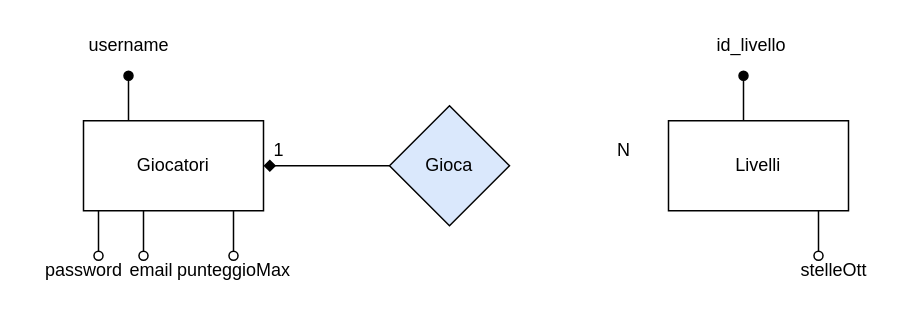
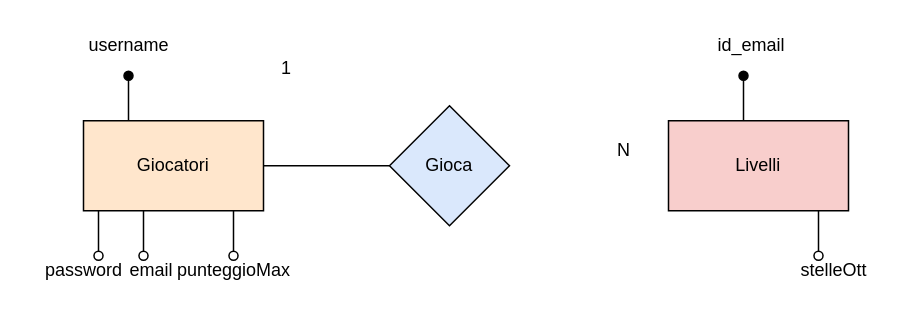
  <mxCell id="0" />
  <mxCell id="1" parent="0" />
- <mxCell id="2" value="&lt;font style=&quot;vertical-align: inherit&quot;&gt;&lt;font style=&quot;vertical-align: inherit&quot;&gt;&lt;font style=&quot;vertical-align: inherit&quot;&gt;&lt;font style=&quot;vertical-align: inherit&quot;&gt;Giocatori&lt;/font&gt;&lt;/font&gt;&lt;/font&gt;&lt;/font&gt;" style="rounded=0;whiteSpace=wrap;html=1;" parent="1" vertex="1"><mxGeometry x="55" y="80" width="120" height="60" as="geometry" /></mxCell>
+ <mxCell id="2" value="&lt;font style=&quot;vertical-align: inherit&quot;&gt;&lt;font style=&quot;vertical-align: inherit&quot;&gt;&lt;font style=&quot;vertical-align: inherit&quot;&gt;&lt;font style=&quot;vertical-align: inherit&quot;&gt;Giocatori&lt;/font&gt;&lt;/font&gt;&lt;/font&gt;&lt;/font&gt;" style="rounded=0;whiteSpace=wrap;html=1;fillColor=#ffe6cc;" parent="1" vertex="1"><mxGeometry x="55" y="80" width="120" height="60" as="geometry" /></mxCell>
  <mxCell id="3" value="" style="endArrow=none;html=1;entryX=0.5;entryY=1;entryDx=0;entryDy=0;startArrow=oval;startFill=0;" parent="1" edge="1"><mxGeometry width="50" height="50" relative="1" as="geometry"><mxPoint x="65" y="170" as="sourcePoint" /><mxPoint x="65" y="140" as="targetPoint" /><Array as="points"><mxPoint x="65" y="160" /></Array></mxGeometry></mxCell>
  <mxCell id="4" value="" style="endArrow=none;html=1;entryX=0.5;entryY=1;entryDx=0;entryDy=0;startArrow=oval;startFill=0;" parent="1" edge="1"><mxGeometry width="50" height="50" relative="1" as="geometry"><mxPoint x="95" y="170" as="sourcePoint" /><mxPoint x="95" y="140" as="targetPoint" /><Array as="points"><mxPoint x="95" y="160" /></Array></mxGeometry></mxCell>
  <mxCell id="5" value="" style="endArrow=none;html=1;entryX=0.5;entryY=1;entryDx=0;entryDy=0;startArrow=oval;startFill=0;" parent="1" edge="1"><mxGeometry width="50" height="50" relative="1" as="geometry"><mxPoint x="155" y="170" as="sourcePoint" /><mxPoint x="155" y="140" as="targetPoint" /><Array as="points"><mxPoint x="155" y="160" /></Array></mxGeometry></mxCell>
  <mxCell id="6" value="" style="endArrow=none;html=1;entryX=0.25;entryY=0;entryDx=0;entryDy=0;startArrow=oval;startFill=1;fillColor=#000000;" parent="1" target="2" edge="1"><mxGeometry width="50" height="50" relative="1" as="geometry"><mxPoint x="85" y="50" as="sourcePoint" /><mxPoint x="15" y="40" as="targetPoint" /><Array as="points" /></mxGeometry></mxCell>
- <mxCell id="7" value="&lt;font style=&quot;vertical-align: inherit&quot;&gt;&lt;font style=&quot;vertical-align: inherit&quot;&gt;&lt;font style=&quot;vertical-align: inherit&quot;&gt;&lt;font style=&quot;vertical-align: inherit&quot;&gt;Livelli&lt;/font&gt;&lt;/font&gt;&lt;/font&gt;&lt;/font&gt;" style="rounded=0;whiteSpace=wrap;html=1;" parent="1" vertex="1"><mxGeometry x="445" y="80" width="120" height="60" as="geometry" /></mxCell>
+ <mxCell id="7" value="&lt;font style=&quot;vertical-align: inherit&quot;&gt;&lt;font style=&quot;vertical-align: inherit&quot;&gt;&lt;font style=&quot;vertical-align: inherit&quot;&gt;&lt;font style=&quot;vertical-align: inherit&quot;&gt;Livelli&lt;/font&gt;&lt;/font&gt;&lt;/font&gt;&lt;/font&gt;" style="rounded=0;whiteSpace=wrap;html=1;fillColor=#f8cecc;" parent="1" vertex="1"><mxGeometry x="445" y="80" width="120" height="60" as="geometry" /></mxCell>
  <mxCell id="8" value="" style="endArrow=none;html=1;entryX=0.25;entryY=0;entryDx=0;entryDy=0;startArrow=oval;startFill=1;fillColor=#000000;" parent="1" edge="1"><mxGeometry width="50" height="50" relative="1" as="geometry"><mxPoint x="495" y="50" as="sourcePoint" /><mxPoint x="495" y="80" as="targetPoint" /><Array as="points" /></mxGeometry></mxCell>
  <mxCell id="9" value="" style="endArrow=none;html=1;entryX=0.5;entryY=1;entryDx=0;entryDy=0;startArrow=oval;startFill=0;" parent="1" edge="1"><mxGeometry width="50" height="50" relative="1" as="geometry"><mxPoint x="545" y="170" as="sourcePoint" /><mxPoint x="545" y="140" as="targetPoint" /><Array as="points"><mxPoint x="545" y="160" /></Array></mxGeometry></mxCell>
  <mxCell id="10" value="&lt;font style=&quot;vertical-align: inherit&quot;&gt;&lt;font style=&quot;vertical-align: inherit&quot;&gt;&lt;font style=&quot;vertical-align: inherit&quot;&gt;&lt;font style=&quot;vertical-align: inherit&quot;&gt;stelleOtt&lt;/font&gt;&lt;/font&gt;&lt;/font&gt;&lt;/font&gt;" style="text;html=1;align=center;verticalAlign=middle;resizable=0;points=[];autosize=1;" parent="1" vertex="1"><mxGeometry x="525" y="170" width="60" height="20" as="geometry" /></mxCell>
  <mxCell id="11" value="&lt;font style=&quot;vertical-align: inherit&quot;&gt;&lt;font style=&quot;vertical-align: inherit&quot;&gt;Gioca&lt;/font&gt;&lt;/font&gt;" style="rhombus;whiteSpace=wrap;html=1;fillColor=#dae8fc;" parent="1" vertex="1"><mxGeometry x="259" y="70" width="80" height="80" as="geometry" /></mxCell>
- <mxCell id="12" value="" style="endArrow=diamond;html=1;fillColor=#000000;entryX=1;entryY=0.5;entryDx=0;entryDy=0;exitX=0;exitY=0.5;exitDx=0;exitDy=0;" parent="1" source="11" target="2" edge="1"><mxGeometry width="50" height="50" relative="1" as="geometry"><mxPoint x="195" y="270" as="sourcePoint" /><mxPoint x="245" y="220" as="targetPoint" /></mxGeometry></mxCell>
+ <mxCell id="12" value="" style="endArrow=none;html=1;fillColor=#000000;entryX=1;entryY=0.5;entryDx=0;entryDy=0;exitX=0;exitY=0.5;exitDx=0;exitDy=0;" parent="1" source="11" target="2" edge="1"><mxGeometry width="50" height="50" relative="1" as="geometry"><mxPoint x="195" y="270" as="sourcePoint" /><mxPoint x="245" y="220" as="targetPoint" /></mxGeometry></mxCell>
  <mxCell id="13" value="&lt;font style=&quot;vertical-align: inherit&quot;&gt;&lt;font style=&quot;vertical-align: inherit&quot;&gt;N&lt;/font&gt;&lt;/font&gt;" style="text;html=1;align=center;verticalAlign=middle;resizable=0;points=[];autosize=1;" parent="1" vertex="1"><mxGeometry x="405" y="90" width="20" height="20" as="geometry" /></mxCell>
- <mxCell id="14" value="&lt;font style=&quot;vertical-align: inherit&quot;&gt;&lt;font style=&quot;vertical-align: inherit&quot;&gt;1&lt;/font&gt;&lt;/font&gt;" style="text;html=1;align=center;verticalAlign=middle;resizable=0;points=[];autosize=1;" parent="1" vertex="1"><mxGeometry x="175" y="90" width="20" height="20" as="geometry" /></mxCell>
+ <mxCell id="14" value="&lt;font style=&quot;vertical-align: inherit&quot;&gt;&lt;font style=&quot;vertical-align: inherit&quot;&gt;1&lt;/font&gt;&lt;/font&gt;" style="text;html=1;align=center;verticalAlign=middle;resizable=0;points=[];autosize=1;" parent="1" vertex="1"><mxGeometry x="180" y="35" width="20" height="20" as="geometry" /></mxCell>
  <mxCell id="15" value="&lt;font style=&quot;vertical-align: inherit&quot;&gt;&lt;font style=&quot;vertical-align: inherit&quot;&gt;username&lt;/font&gt;&lt;/font&gt;" style="text;html=1;align=center;verticalAlign=middle;resizable=0;points=[];autosize=1;strokeColor=none;" parent="1" vertex="1"><mxGeometry x="50" y="20" width="70" height="20" as="geometry" /></mxCell>
  <mxCell id="16" value="&lt;font style=&quot;vertical-align: inherit&quot;&gt;&lt;font style=&quot;vertical-align: inherit&quot;&gt;password&lt;/font&gt;&lt;/font&gt;" style="text;html=1;align=center;verticalAlign=middle;resizable=0;points=[];autosize=1;strokeColor=none;" parent="1" vertex="1"><mxGeometry x="20" y="170" width="70" height="20" as="geometry" /></mxCell>
  <mxCell id="17" value="&lt;font style=&quot;vertical-align: inherit&quot;&gt;&lt;font style=&quot;vertical-align: inherit&quot;&gt;&lt;font style=&quot;vertical-align: inherit&quot;&gt;&lt;font style=&quot;vertical-align: inherit&quot;&gt;email&lt;/font&gt;&lt;/font&gt;&lt;/font&gt;&lt;/font&gt;" style="text;html=1;align=center;verticalAlign=middle;resizable=0;points=[];autosize=1;strokeColor=none;" parent="1" vertex="1"><mxGeometry x="80" y="170" width="40" height="20" as="geometry" /></mxCell>
  <mxCell id="18" value="&lt;font style=&quot;vertical-align: inherit&quot;&gt;&lt;font style=&quot;vertical-align: inherit&quot;&gt;punteggioMax&lt;/font&gt;&lt;/font&gt;" style="text;html=1;align=center;verticalAlign=middle;resizable=0;points=[];autosize=1;strokeColor=none;" parent="1" vertex="1"><mxGeometry x="110" y="170" width="90" height="20" as="geometry" /></mxCell>
- <mxCell id="19" value="&lt;font style=&quot;vertical-align: inherit&quot;&gt;&lt;font style=&quot;vertical-align: inherit&quot;&gt;id_livello&lt;/font&gt;&lt;/font&gt;" style="text;html=1;align=center;verticalAlign=middle;resizable=0;points=[];autosize=1;strokeColor=none;" parent="1" vertex="1"><mxGeometry x="470" y="20" width="60" height="20" as="geometry" /></mxCell>
+ <mxCell id="19" value="&lt;font style=&quot;vertical-align: inherit&quot;&gt;&lt;font style=&quot;vertical-align: inherit&quot;&gt;id_email&lt;/font&gt;&lt;/font&gt;" style="text;html=1;align=center;verticalAlign=middle;resizable=0;points=[];autosize=1;strokeColor=none;" parent="1" vertex="1"><mxGeometry x="470" y="20" width="60" height="20" as="geometry" /></mxCell>
